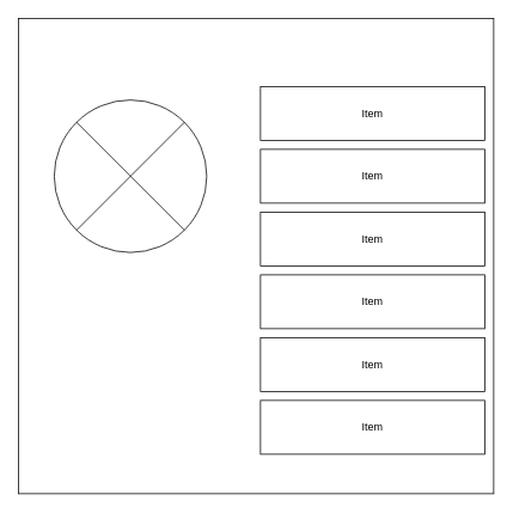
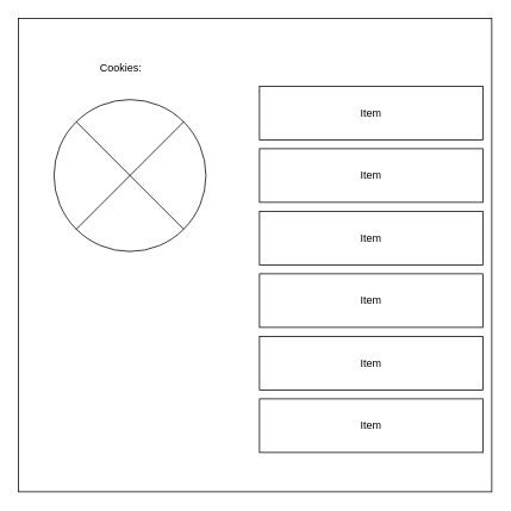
  <mxCell id="0" />
  <mxCell id="1" parent="0" />
  <mxCell id="2" value="" style="whiteSpace=wrap;html=1;aspect=fixed;" vertex="1" parent="1"><mxGeometry x="20" y="20" width="530" height="530" as="geometry" /></mxCell>
  <mxCell id="3" value="" style="shape=sumEllipse;perimeter=ellipsePerimeter;whiteSpace=wrap;html=1;backgroundOutline=1;" vertex="1" parent="1"><mxGeometry x="60" y="111" width="170" height="170" as="geometry" /></mxCell>
  <mxCell id="4" value="Item" style="rounded=0;whiteSpace=wrap;html=1;" vertex="1" parent="1"><mxGeometry x="290" y="96" width="250" height="60" as="geometry" /></mxCell>
  <mxCell id="5" value="Item" style="rounded=0;whiteSpace=wrap;html=1;" vertex="1" parent="1"><mxGeometry x="290" y="166" width="250" height="60" as="geometry" /></mxCell>
  <mxCell id="6" value="Item" style="rounded=0;whiteSpace=wrap;html=1;" vertex="1" parent="1"><mxGeometry x="290" y="236" width="250" height="60" as="geometry" /></mxCell>
  <mxCell id="7" value="Item" style="rounded=0;whiteSpace=wrap;html=1;" vertex="1" parent="1"><mxGeometry x="290" y="306" width="250" height="60" as="geometry" /></mxCell>
  <mxCell id="8" value="Item" style="rounded=0;whiteSpace=wrap;html=1;" vertex="1" parent="1"><mxGeometry x="290" y="376" width="250" height="60" as="geometry" /></mxCell>
  <mxCell id="9" value="Item" style="rounded=0;whiteSpace=wrap;html=1;" vertex="1" parent="1"><mxGeometry x="290" y="446" width="250" height="60" as="geometry" /></mxCell>
+ <mxCell id="10" value="Cookies:" style="text;html=1;align=center;verticalAlign=middle;whiteSpace=wrap;rounded=0;" vertex="1" parent="1"><mxGeometry x="90" y="46" width="90" height="60" as="geometry" /></mxCell>
